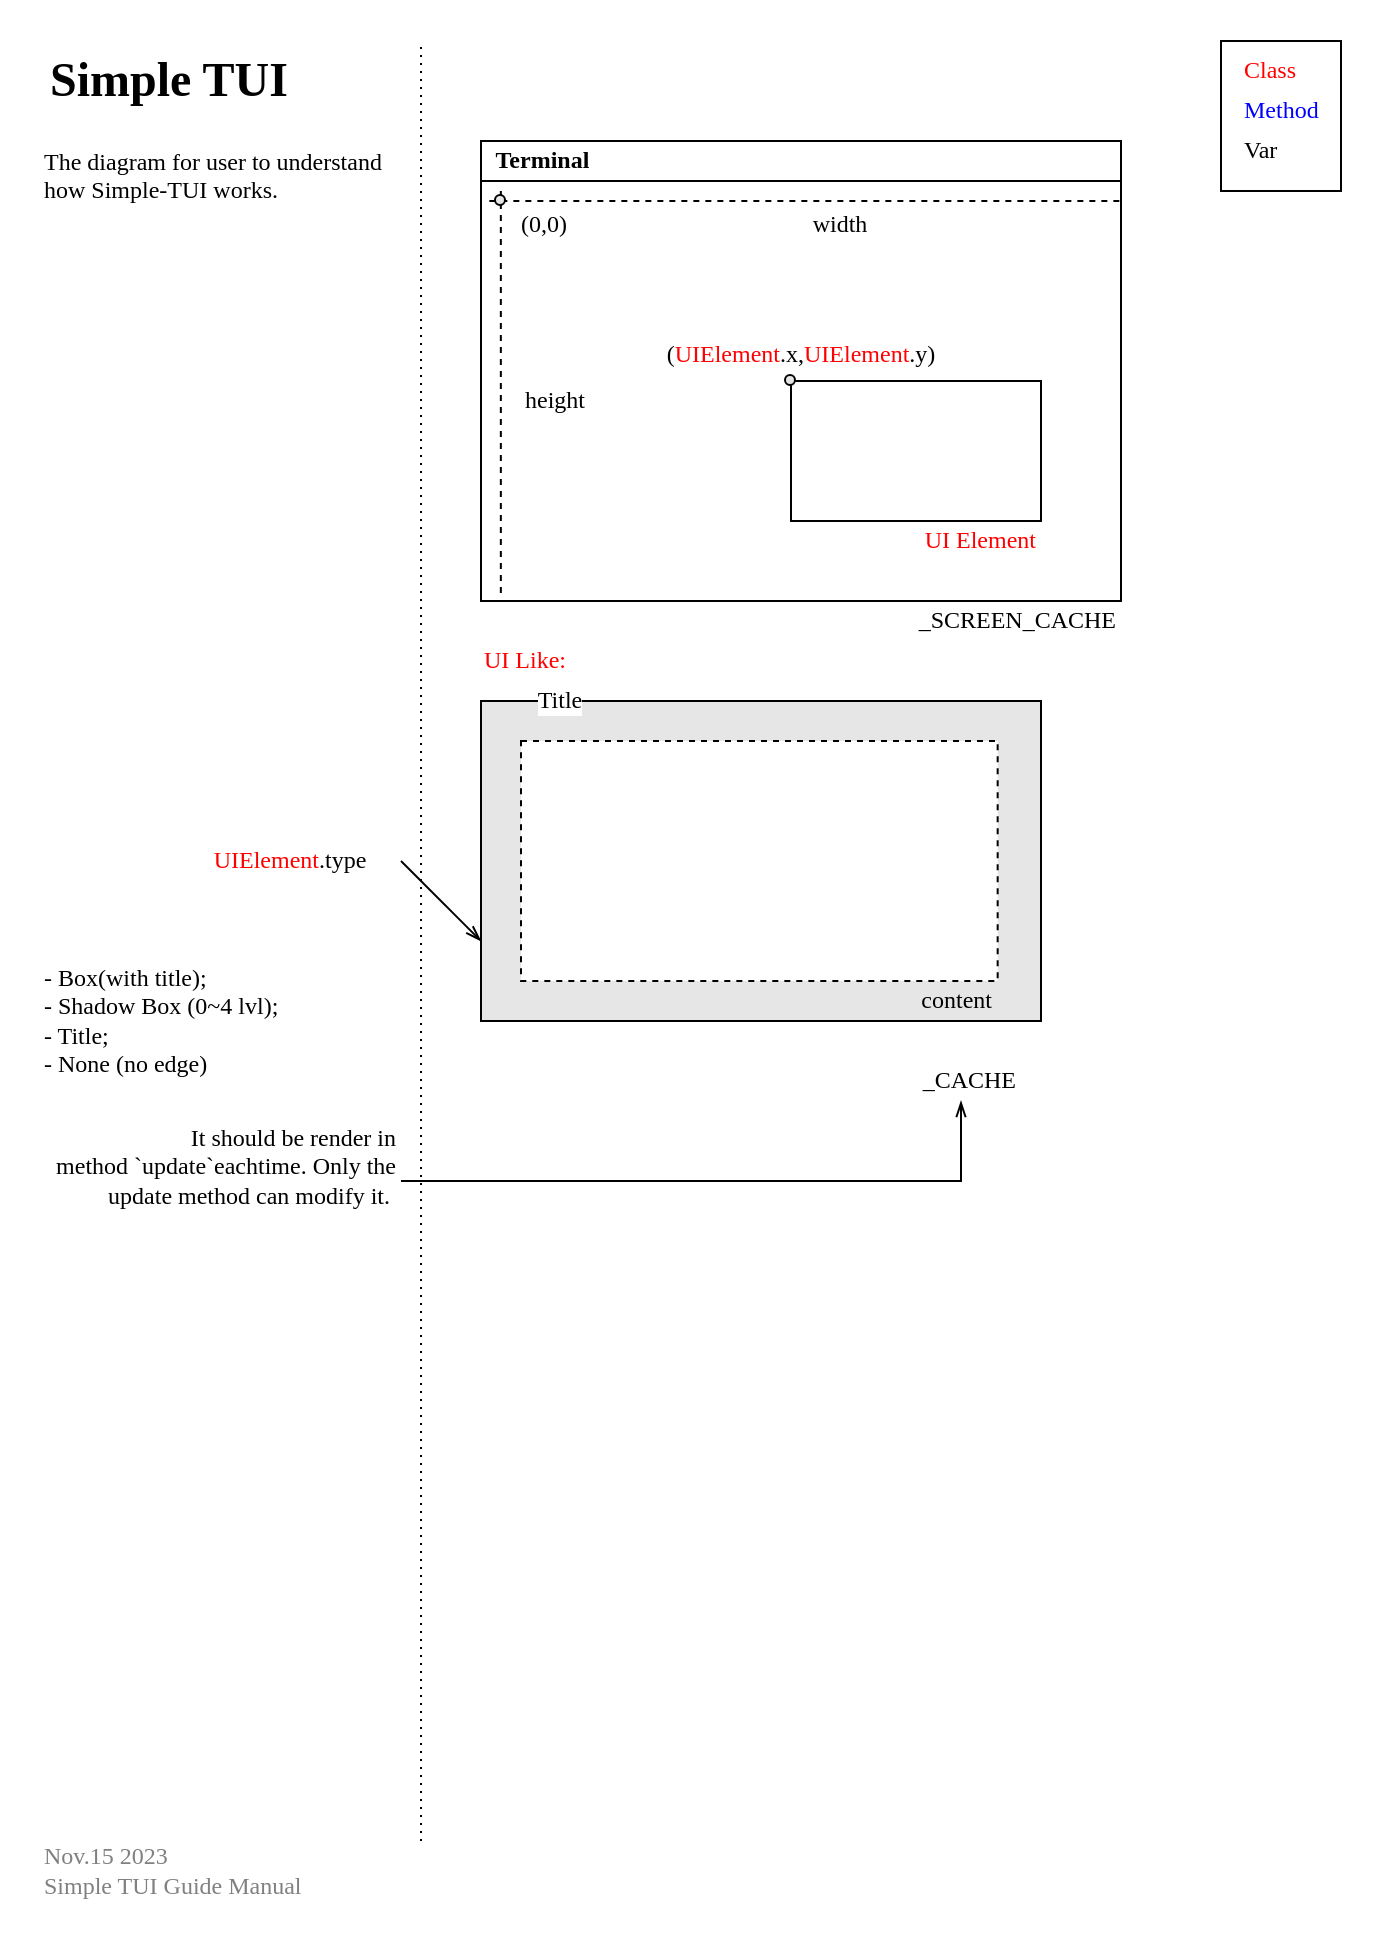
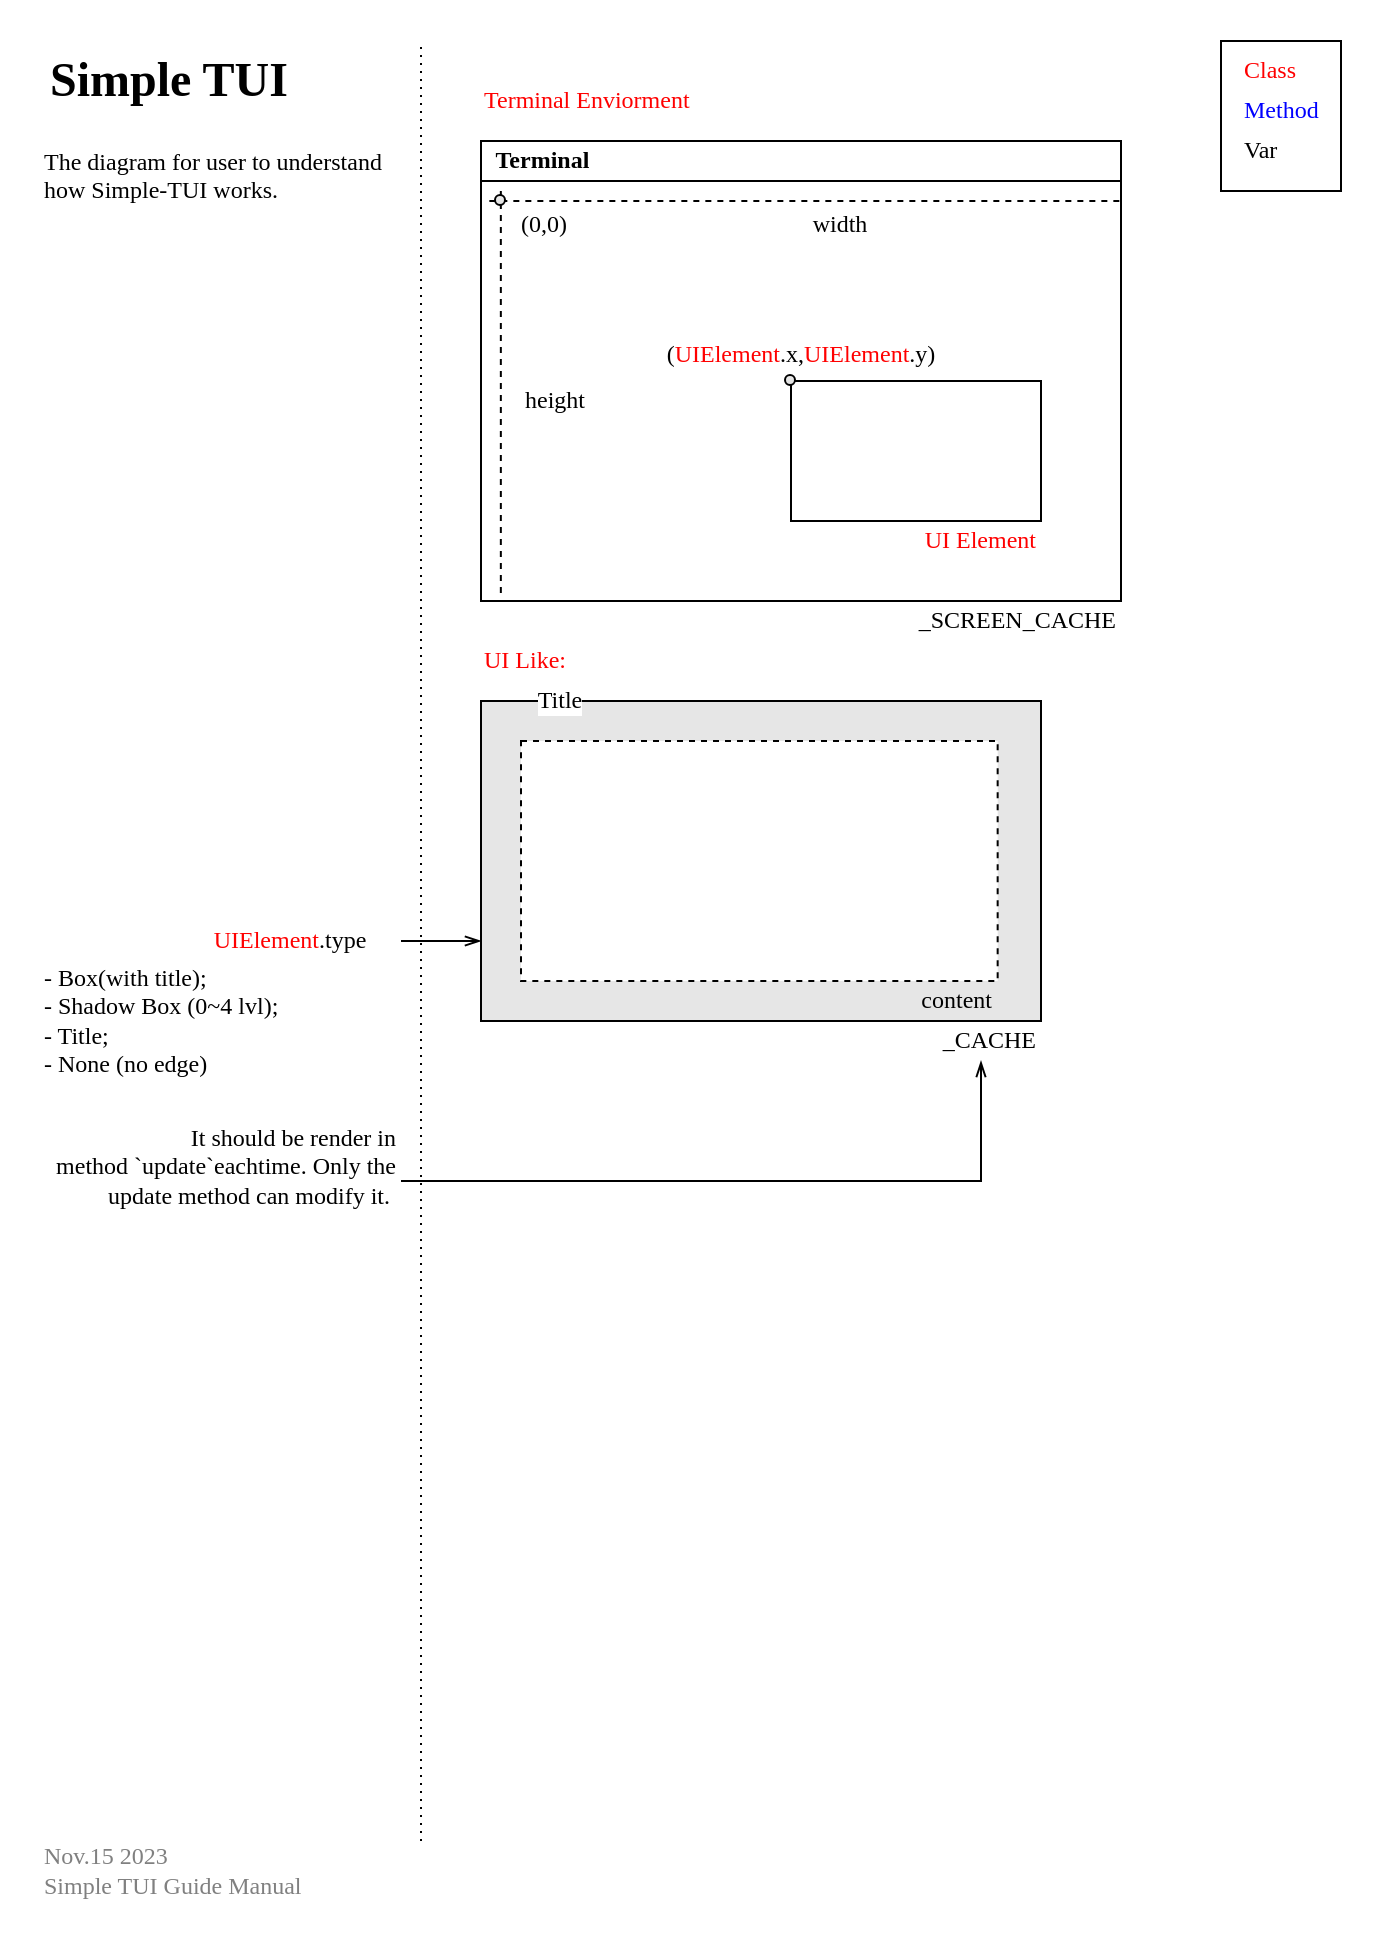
  <mxCell id="0" />
  <mxCell id="1" parent="0" />
  <mxCell id="2" value="" style="rounded=0;whiteSpace=wrap;html=1;fillColor=#E6E6E6;" vertex="1" parent="1"><mxGeometry x="240" y="350" width="280" height="160" as="geometry" /></mxCell>
  <mxCell id="3" value="" style="rounded=0;whiteSpace=wrap;html=1;dashed=1;" vertex="1" parent="1"><mxGeometry x="260" y="370" width="238.33" height="120" as="geometry" /></mxCell>
  <mxCell id="4" value="&lt;font face=&quot;Selectric&quot;&gt;Title&lt;/font&gt;" style="text;html=1;strokeColor=none;align=center;verticalAlign=middle;whiteSpace=wrap;rounded=0;dashed=1;labelBorderColor=none;labelBackgroundColor=#ffffff;" vertex="1" parent="1"><mxGeometry x="260" y="340" width="40" height="20" as="geometry" /></mxCell>
- <mxCell id="5" value="_CACHE" style="text;html=1;strokeColor=none;fillColor=none;align=right;verticalAlign=middle;whiteSpace=wrap;rounded=0;dashed=1;fontFamily=Selectric;" vertex="1" parent="1"><mxGeometry x="450" y="530" width="60" height="20" as="geometry" /></mxCell>
+ <mxCell id="5" value="_CACHE" style="text;html=1;strokeColor=none;fillColor=none;align=right;verticalAlign=middle;whiteSpace=wrap;rounded=0;dashed=1;fontFamily=Selectric;" vertex="1" parent="1"><mxGeometry x="460" y="510" width="60" height="20" as="geometry" /></mxCell>
  <mxCell id="6" value="content" style="text;html=1;strokeColor=none;fillColor=none;align=right;verticalAlign=middle;whiteSpace=wrap;rounded=0;dashed=1;fontFamily=Selectric;" vertex="1" parent="1"><mxGeometry x="418.33" y="490" width="80" height="20" as="geometry" /></mxCell>
  <mxCell id="7" value="UI Like:&amp;nbsp;" style="text;html=1;strokeColor=none;fillColor=none;align=left;verticalAlign=middle;whiteSpace=wrap;rounded=0;dashed=1;fontFamily=Selectric;fontColor=#FF0000;" vertex="1" parent="1"><mxGeometry x="240" y="320" width="80" height="20" as="geometry" /></mxCell>
  <mxCell id="8" value="" style="endArrow=openThin;html=1;fontFamily=Selectric;endFill=0;exitX=1;exitY=0.5;exitDx=0;exitDy=0;entryX=0;entryY=0.75;entryDx=0;entryDy=0;" edge="1" parent="1" source="9" target="2"><mxGeometry width="50" height="50" relative="1" as="geometry"><mxPoint x="570" y="330" as="sourcePoint" /><mxPoint x="210" y="390" as="targetPoint" /></mxGeometry></mxCell>
- <mxCell id="9" value="&lt;font color=&quot;#ff0000&quot;&gt;UIElement&lt;/font&gt;.type" style="text;html=1;strokeColor=none;fillColor=none;align=center;verticalAlign=middle;whiteSpace=wrap;rounded=0;dashed=1;fontFamily=Selectric;" vertex="1" parent="1"><mxGeometry x="90" y="420" width="110" height="20" as="geometry" /></mxCell>
+ <mxCell id="9" value="&lt;font color=&quot;#ff0000&quot;&gt;UIElement&lt;/font&gt;.type" style="text;html=1;strokeColor=none;fillColor=none;align=center;verticalAlign=middle;whiteSpace=wrap;rounded=0;dashed=1;fontFamily=Selectric;" vertex="1" parent="1"><mxGeometry x="90" y="460" width="110" height="20" as="geometry" /></mxCell>
  <mxCell id="10" value="" style="endArrow=none;dashed=1;html=1;dashPattern=1 3;strokeWidth=1;fontFamily=Selectric;exitX=1;exitY=0;exitDx=0;exitDy=0;" edge="1" parent="1" source="36"><mxGeometry width="50" height="50" relative="1" as="geometry"><mxPoint x="210" y="920" as="sourcePoint" /><mxPoint x="210" y="20" as="targetPoint" /></mxGeometry></mxCell>
  <mxCell id="11" value="&lt;h1&gt;Simple TUI&lt;/h1&gt;&lt;p&gt;&lt;br&gt;&lt;/p&gt;" style="text;html=1;strokeColor=none;fillColor=none;spacing=5;spacingTop=-20;whiteSpace=wrap;overflow=hidden;rounded=0;dashed=1;fontFamily=Selectric;align=left;" vertex="1" parent="1"><mxGeometry x="20" y="20" width="180" height="50" as="geometry" /></mxCell>
  <mxCell id="12" style="edgeStyle=orthogonalEdgeStyle;rounded=0;orthogonalLoop=1;jettySize=auto;html=1;exitX=1;exitY=0.5;exitDx=0;exitDy=0;entryX=0.5;entryY=1;entryDx=0;entryDy=0;endArrow=openThin;endFill=0;strokeWidth=1;fontFamily=Selectric;fontSize=12;" edge="1" parent="1" source="13" target="5"><mxGeometry relative="1" as="geometry" /></mxCell>
  <mxCell id="13" value="It should be render in method `update`eachtime. Only the update method can modify it. &#10;" style="text;strokeColor=none;fillColor=none;align=right;verticalAlign=middle;rounded=0;dashed=1;fontFamily=Selectric;fontSize=12;whiteSpace=wrap;" vertex="1" parent="1"><mxGeometry x="20" y="560" width="180" height="60" as="geometry" /></mxCell>
  <mxCell id="14" value="- Box(with title);&#10;- Shadow Box (0~4 lvl);&#10;- Title;&#10;- None (no edge)" style="text;strokeColor=none;fillColor=none;align=left;verticalAlign=middle;rounded=0;dashed=1;fontFamily=Selectric;fontSize=12;whiteSpace=wrap;" vertex="1" parent="1"><mxGeometry x="20" y="480" width="180" height="60" as="geometry" /></mxCell>
  <mxCell id="15" value="" style="group" vertex="1" connectable="0" parent="1"><mxGeometry x="610" y="20" width="60" height="75" as="geometry" /></mxCell>
  <mxCell id="16" value="" style="rounded=0;whiteSpace=wrap;html=1;fillColor=#ffffff;fontFamily=Selectric;fontSize=12;fontColor=#FF0000;align=left;" vertex="1" parent="15"><mxGeometry width="60" height="75" as="geometry" /></mxCell>
  <mxCell id="17" value="Class" style="text;html=1;strokeColor=none;fillColor=none;align=left;verticalAlign=middle;whiteSpace=wrap;rounded=0;dashed=1;fontFamily=Selectric;fontColor=#FF0000;" vertex="1" parent="15"><mxGeometry x="10" y="5" width="50" height="20" as="geometry" /></mxCell>
  <mxCell id="18" value="Method" style="text;html=1;strokeColor=none;fillColor=none;align=left;verticalAlign=middle;whiteSpace=wrap;rounded=0;dashed=1;fontFamily=Selectric;fontColor=#0000FF;" vertex="1" parent="15"><mxGeometry x="10" y="25" width="50" height="20" as="geometry" /></mxCell>
  <mxCell id="19" value="Var" style="text;html=1;strokeColor=none;fillColor=none;align=left;verticalAlign=middle;whiteSpace=wrap;rounded=0;dashed=1;fontFamily=Selectric;" vertex="1" parent="15"><mxGeometry x="10" y="45" width="50" height="20" as="geometry" /></mxCell>
+ <mxCell id="20" value="Terminal Enviorment" style="text;html=1;strokeColor=none;fillColor=none;align=left;verticalAlign=middle;whiteSpace=wrap;rounded=0;dashed=1;fontFamily=Selectric;fontColor=#FF0000;" vertex="1" parent="1"><mxGeometry x="240" y="40" width="180" height="20" as="geometry" /></mxCell>
  <mxCell id="21" value="&amp;nbsp; Terminal" style="shape=table;html=1;whiteSpace=wrap;startSize=20;container=1;collapsible=0;childLayout=tableLayout;fontStyle=1;align=left;fillColor=#ffffff;fontFamily=Selectric;fontSize=12;fontColor=#000000;" vertex="1" parent="1"><mxGeometry x="240" y="70" width="320" height="230" as="geometry" /></mxCell>
  <mxCell id="22" value="" style="shape=partialRectangle;html=1;whiteSpace=wrap;collapsible=0;dropTarget=0;pointerEvents=0;fillColor=none;top=0;left=0;bottom=0;right=0;points=[[0,0.5],[1,0.5]];portConstraint=eastwest;" vertex="1" parent="21"><mxGeometry y="20" width="320" height="210" as="geometry" /></mxCell>
  <mxCell id="23" value="" style="shape=partialRectangle;html=1;whiteSpace=wrap;connectable=0;fillColor=none;top=0;left=0;bottom=0;right=0;overflow=hidden;" vertex="1" parent="22"><mxGeometry width="320" height="210" as="geometry" /></mxCell>
  <mxCell id="24" value="" style="endArrow=none;html=1;strokeWidth=1;fontFamily=Selectric;fontSize=12;fontColor=#000000;dashed=1;exitX=0.031;exitY=0.024;exitDx=0;exitDy=0;exitPerimeter=0;entryX=0.031;entryY=0.99;entryDx=0;entryDy=0;entryPerimeter=0;" edge="1" parent="21" source="22" target="22"><mxGeometry width="50" height="50" relative="1" as="geometry"><mxPoint x="8.33" y="30" as="sourcePoint" /><mxPoint x="8" y="230" as="targetPoint" /></mxGeometry></mxCell>
  <mxCell id="25" value="" style="endArrow=none;html=1;strokeWidth=1;fontFamily=Selectric;fontSize=12;fontColor=#000000;dashed=1;" edge="1" parent="1"><mxGeometry width="50" height="50" relative="1" as="geometry"><mxPoint x="244.17" y="100" as="sourcePoint" /><mxPoint x="560" y="100" as="targetPoint" /></mxGeometry></mxCell>
  <mxCell id="26" value="" style="html=1;shadow=0;dashed=0;shape=mxgraph.bootstrap.radioButton2;labelPosition=right;verticalLabelPosition=middle;align=left;verticalAlign=middle;gradientColor=#DEDEDE;fillColor=#EDEDED;checked=0;spacing=5;checkedFill=#0085FC;checkedStroke=#ffffff;fontFamily=Selectric;fontSize=12;fontColor=#000000;" vertex="1" parent="1"><mxGeometry x="247" y="97" width="5" height="5" as="geometry" /></mxCell>
  <mxCell id="27" value="(0,0)" style="text;html=1;strokeColor=none;fillColor=none;align=center;verticalAlign=middle;whiteSpace=wrap;rounded=0;fontFamily=Selectric;fontSize=12;fontColor=#000000;" vertex="1" parent="1"><mxGeometry x="252" y="102" width="40" height="20" as="geometry" /></mxCell>
  <mxCell id="28" value="width" style="text;html=1;strokeColor=none;fillColor=none;align=center;verticalAlign=middle;whiteSpace=wrap;rounded=0;fontFamily=Selectric;fontSize=12;fontColor=#000000;" vertex="1" parent="1"><mxGeometry x="400" y="102" width="40" height="20" as="geometry" /></mxCell>
  <mxCell id="29" value="height" style="text;html=1;strokeColor=none;fillColor=none;align=center;verticalAlign=middle;whiteSpace=wrap;rounded=0;fontFamily=Selectric;fontSize=12;fontColor=#000000;" vertex="1" parent="1"><mxGeometry x="255" y="190" width="45" height="20" as="geometry" /></mxCell>
  <mxCell id="30" value="" style="rounded=0;whiteSpace=wrap;html=1;fillColor=#ffffff;fontFamily=Selectric;fontSize=12;fontColor=#000000;align=left;" vertex="1" parent="1"><mxGeometry x="395" y="190" width="125" height="70" as="geometry" /></mxCell>
  <mxCell id="31" value="" style="html=1;shadow=0;dashed=0;shape=mxgraph.bootstrap.radioButton2;labelPosition=right;verticalLabelPosition=middle;align=left;verticalAlign=middle;gradientColor=#DEDEDE;fillColor=#EDEDED;checked=0;spacing=5;checkedFill=#0085FC;checkedStroke=#ffffff;fontFamily=Selectric;fontSize=12;fontColor=#000000;" vertex="1" parent="1"><mxGeometry x="392" y="187" width="5" height="5" as="geometry" /></mxCell>
  <mxCell id="32" value="(&lt;font color=&quot;#ff0000&quot;&gt;UIElement&lt;/font&gt;.x,&lt;font color=&quot;#ff0000&quot;&gt;UIElement&lt;/font&gt;.y)" style="text;html=1;strokeColor=none;fillColor=none;align=center;verticalAlign=middle;whiteSpace=wrap;rounded=0;fontFamily=Selectric;fontSize=12;fontColor=#000000;" vertex="1" parent="1"><mxGeometry x="292.5" y="167" width="215" height="20" as="geometry" /></mxCell>
  <mxCell id="33" value="UI Element" style="text;html=1;strokeColor=none;fillColor=none;align=right;verticalAlign=middle;whiteSpace=wrap;rounded=0;dashed=1;fontFamily=Selectric;fontColor=#FF0000;" vertex="1" parent="1"><mxGeometry x="440" y="260" width="80" height="20" as="geometry" /></mxCell>
  <mxCell id="34" value="_SCREEN_CACHE" style="text;html=1;strokeColor=none;fillColor=none;align=right;verticalAlign=middle;whiteSpace=wrap;rounded=0;dashed=1;fontFamily=Selectric;" vertex="1" parent="1"><mxGeometry x="480" y="300" width="80" height="20" as="geometry" /></mxCell>
  <mxCell id="35" value="&lt;span style=&quot;color: rgb(0, 0, 0); font-family: selectric; font-size: 12px; font-style: normal; font-weight: 400; letter-spacing: normal; text-align: left; text-indent: 0px; text-transform: none; word-spacing: 0px; display: inline; float: none;&quot;&gt;The diagram for user to understand how Simple-TUI works.&lt;/span&gt;" style="text;whiteSpace=wrap;html=1;fontSize=12;fontFamily=Selectric;fontColor=#000000;labelBackgroundColor=none;" vertex="1" parent="1"><mxGeometry x="20" y="67" width="180" height="63" as="geometry" /></mxCell>
  <mxCell id="36" value="Nov.15 2023 &#10;Simple TUI Guide Manual" style="text;strokeColor=none;fillColor=none;align=left;verticalAlign=middle;rounded=0;dashed=1;fontFamily=Selectric;fontSize=12;whiteSpace=wrap;fontColor=#808080;" vertex="1" parent="1"><mxGeometry x="20" y="920" width="190" height="30" as="geometry" /></mxCell>
